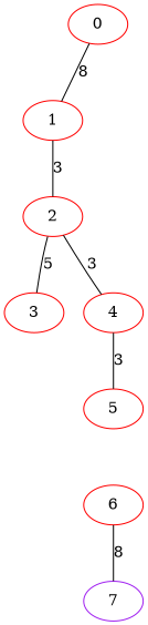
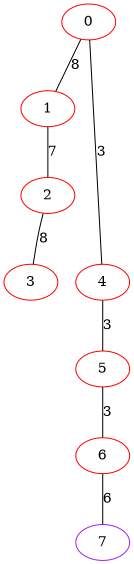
  graph {
    node [color=red weight=1]
    0
    1
    2
    3
    4
    5
    6
    7 [color=purple weight=4]
    0 -- 1 [label=8]
-   1 -- 2 [label=3]
-   2 -- 3 [label=5]
-   2 -- 4 [label=3]
+   1 -- 2 [label=7]
+   2 -- 3 [label=8]
+   0 -- 4 [label=3]
    4 -- 5 [label=3]
-   6 -- 7 [label=8]
+   5 -- 6 [label=3]
+   6 -- 7 [label=6]
  }
